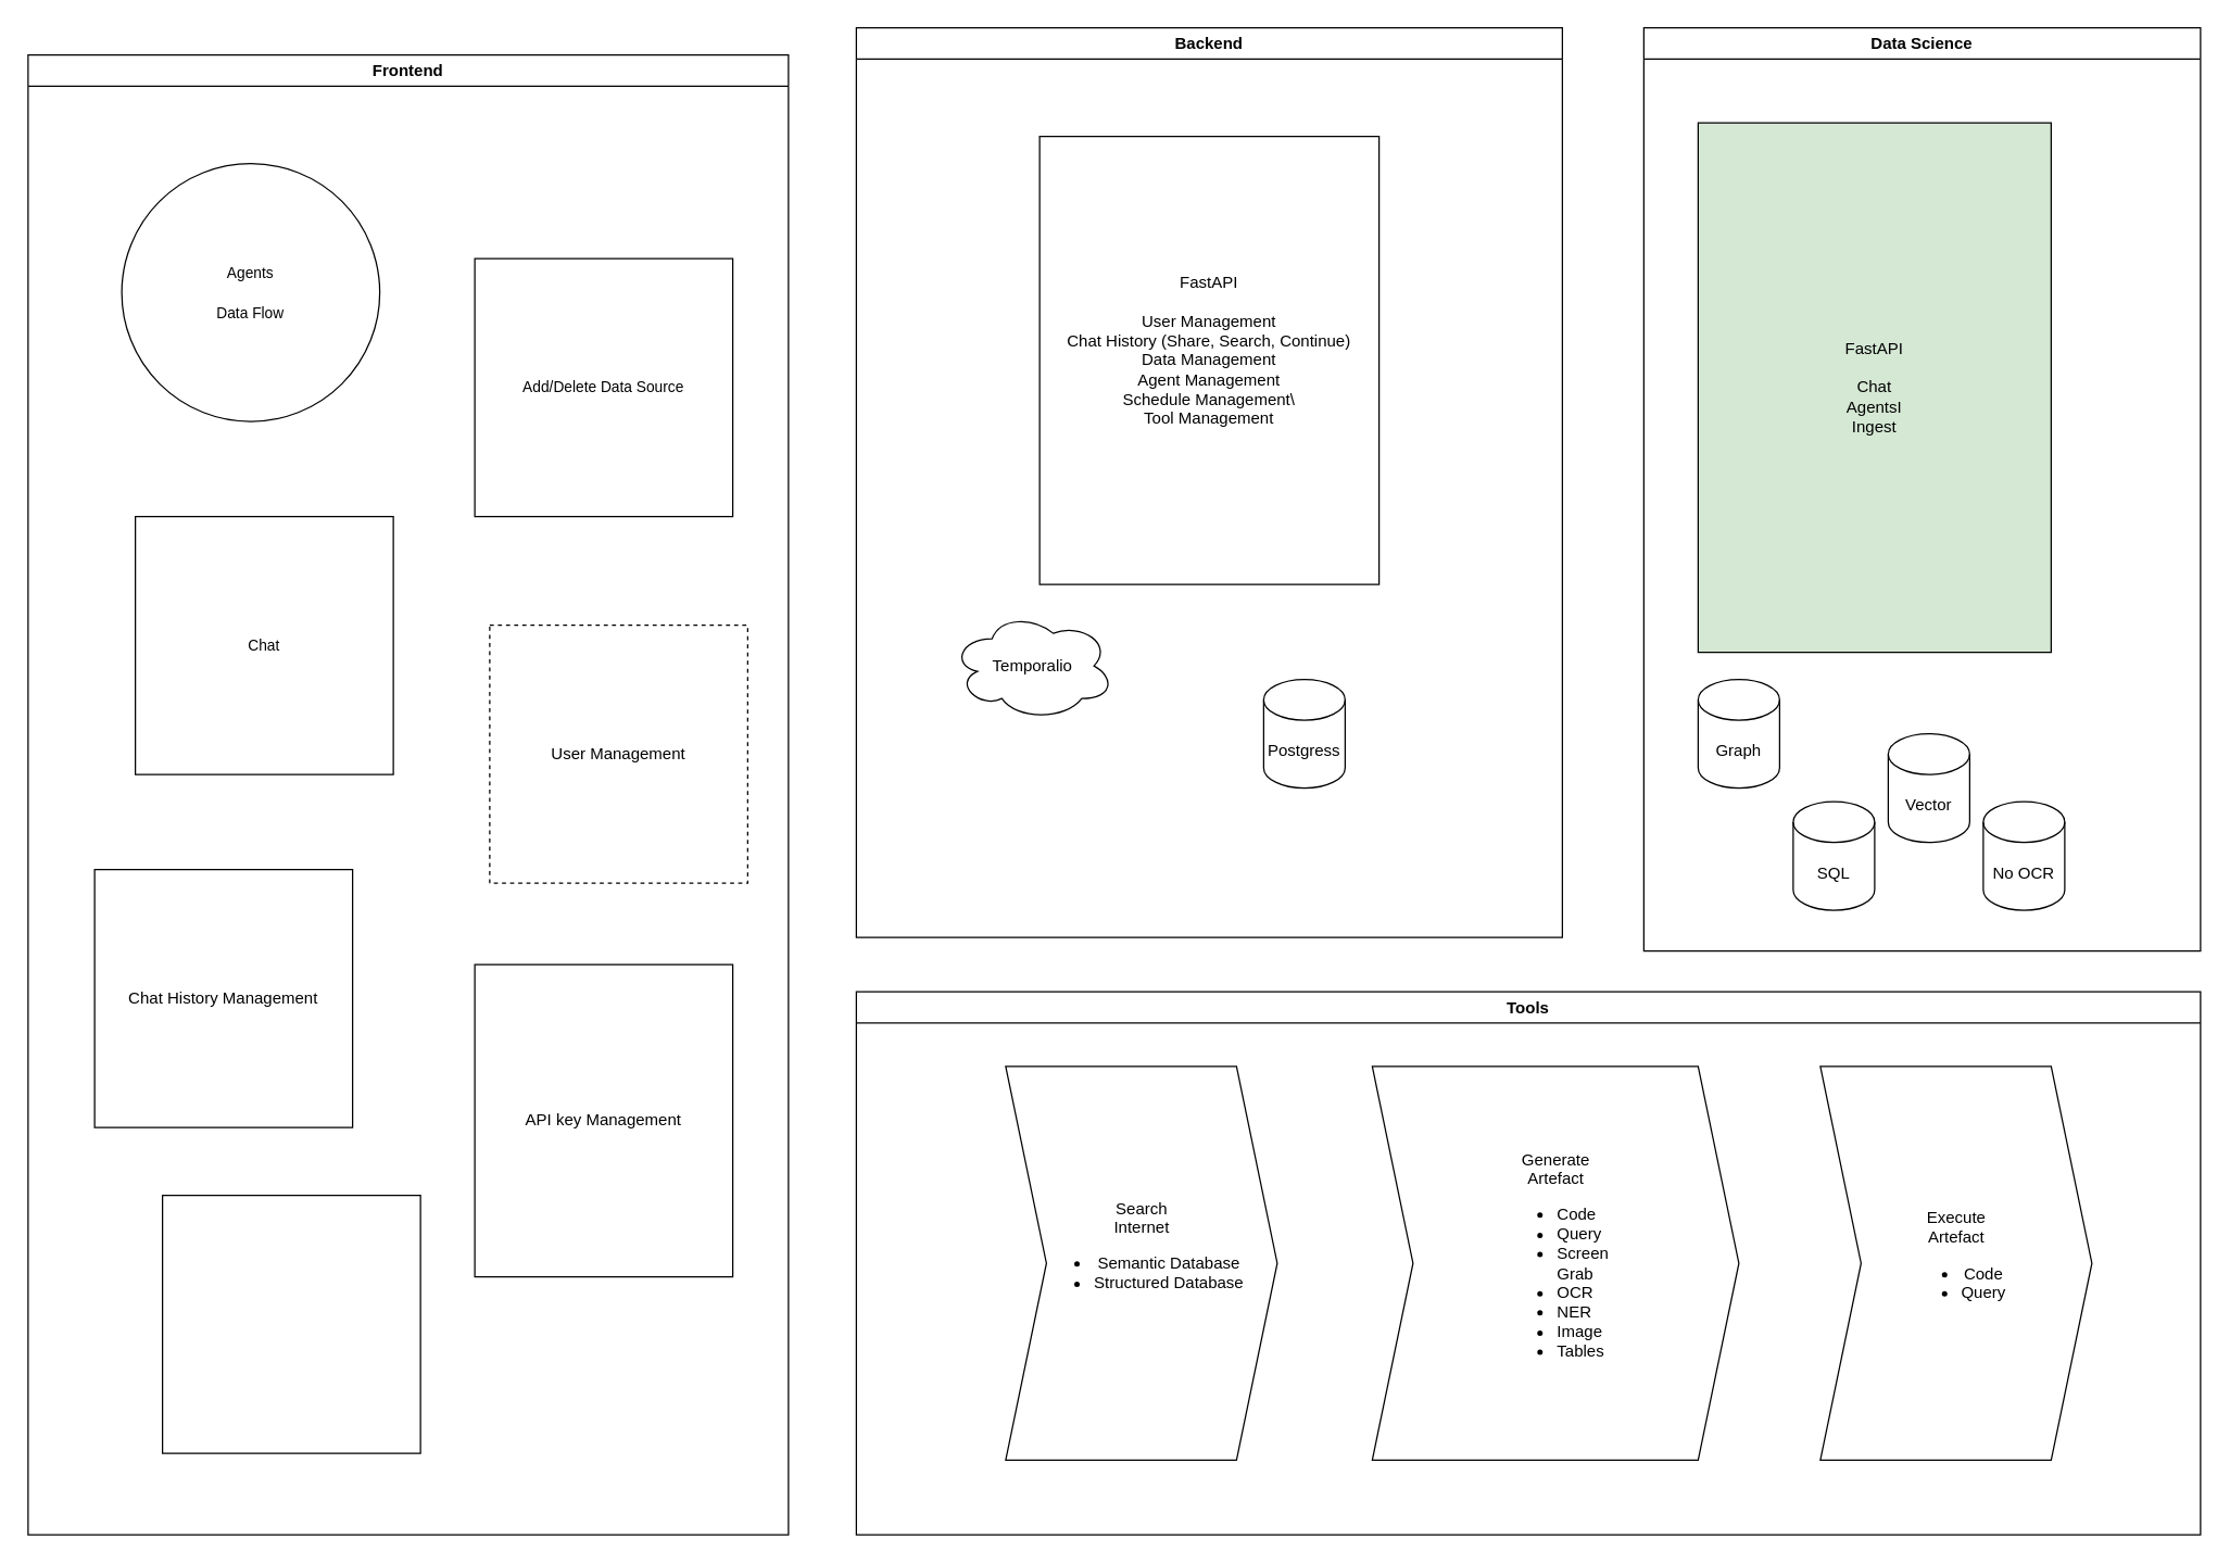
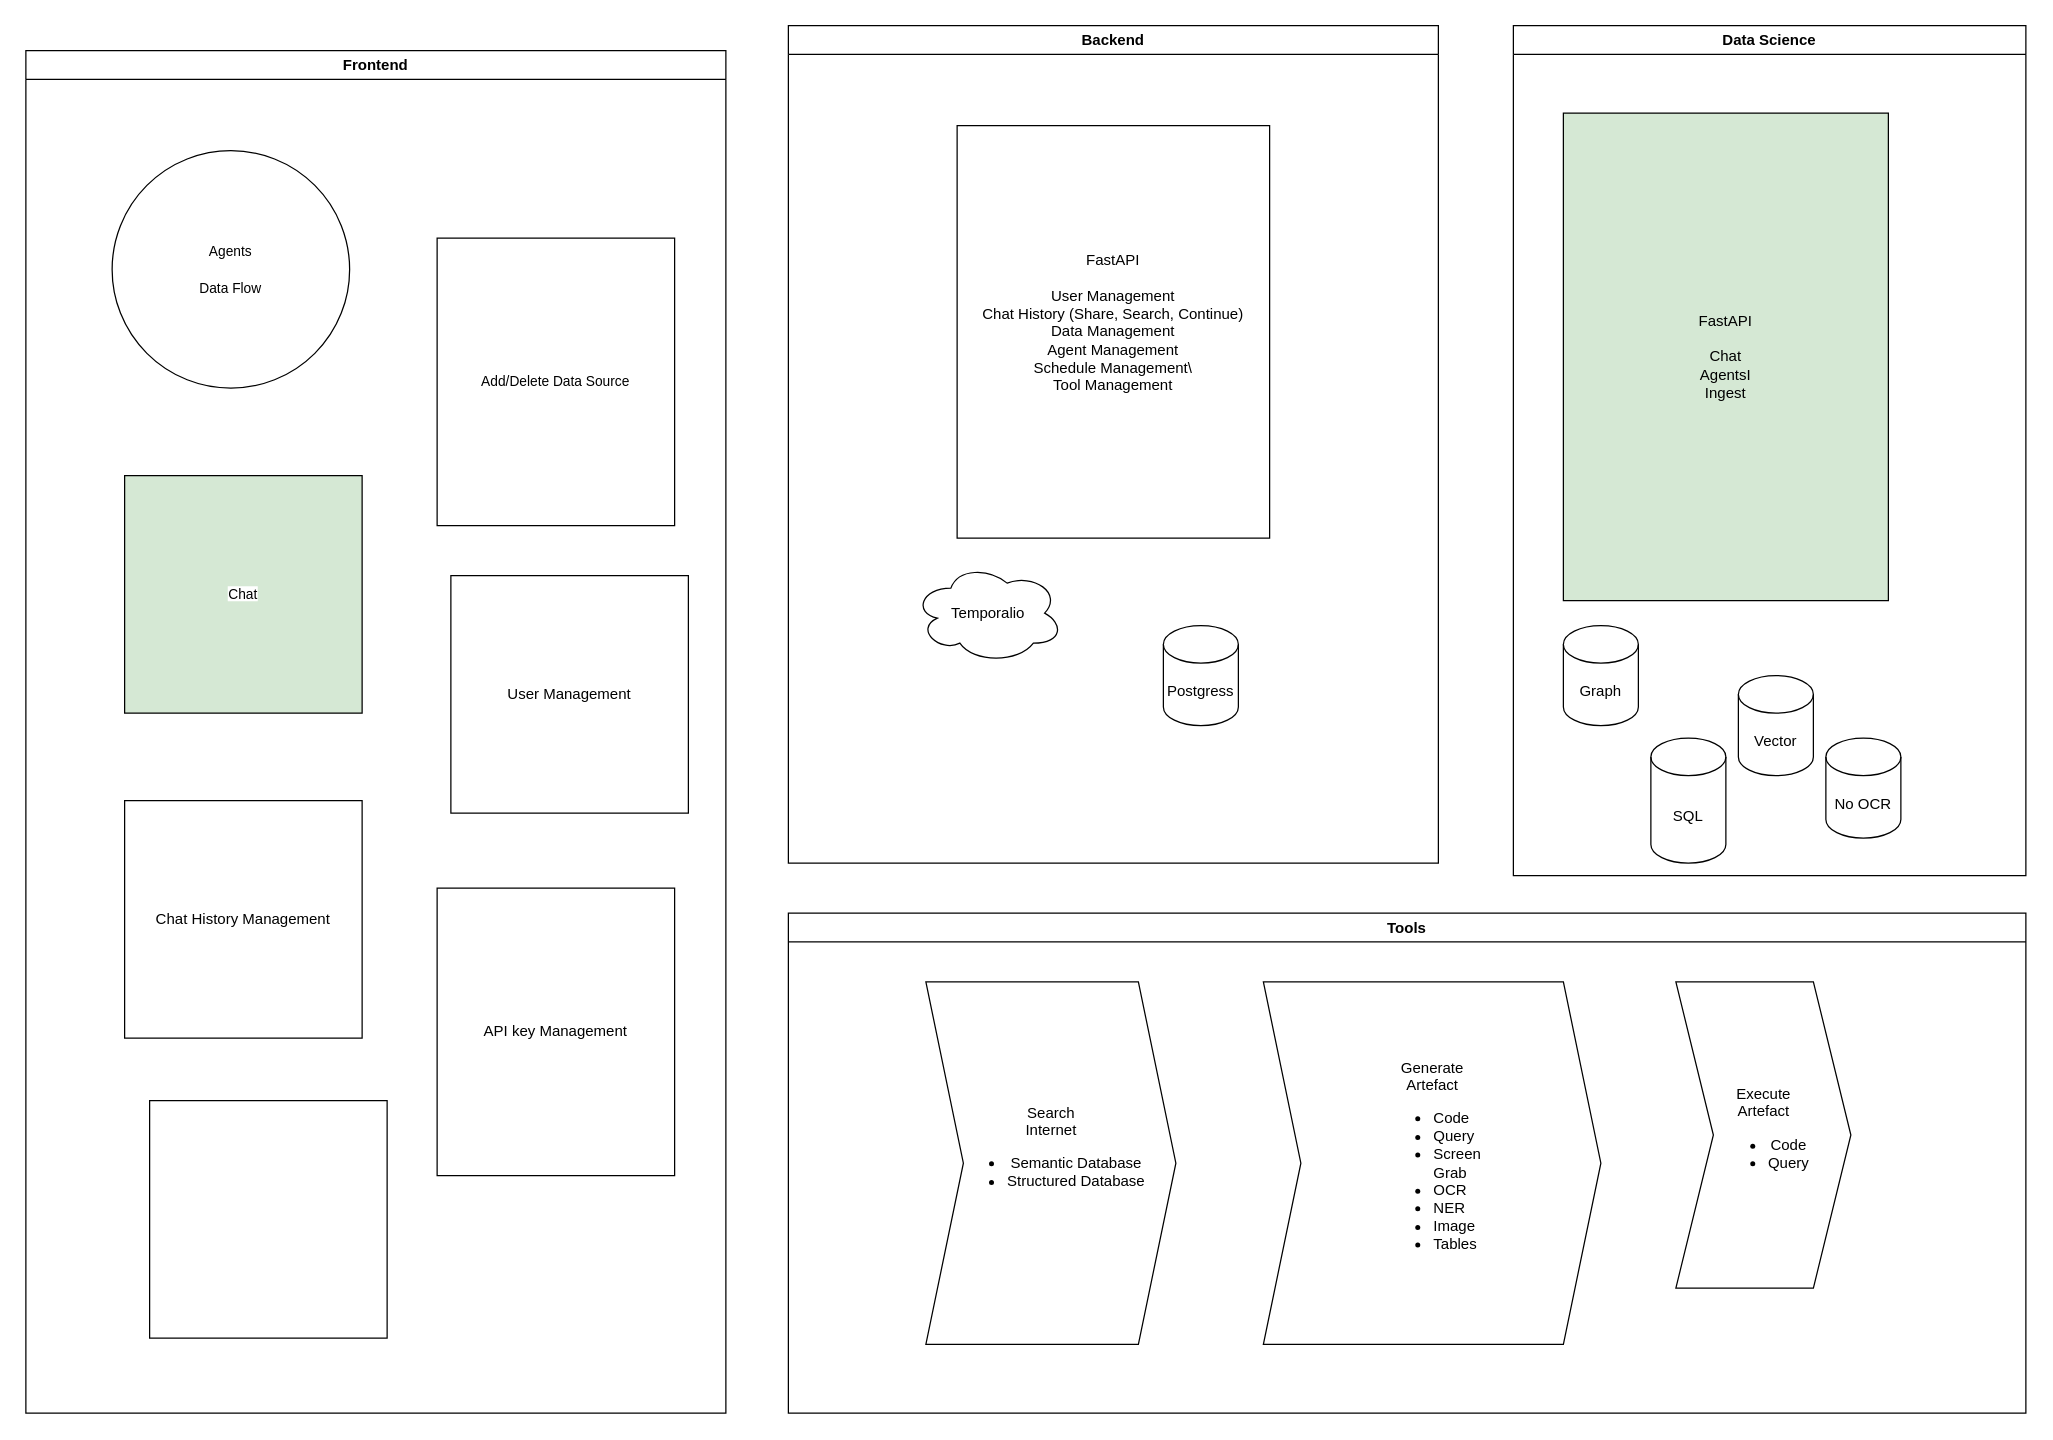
  <mxCell id="0" />
  <mxCell id="1" parent="0" />
  <mxCell id="2" value="" style="group" vertex="1" connectable="0" parent="1"><mxGeometry x="1280" y="20" width="340" height="680" as="geometry" /></mxCell>
  <mxCell id="3" value="Data Science" style="swimlane;whiteSpace=wrap;html=1;" vertex="1" parent="2"><mxGeometry x="-70" width="410" height="680" as="geometry"><mxRectangle width="110" height="30" as="alternateBounds" /></mxGeometry></mxCell>
  <mxCell id="4" value="Graph" style="shape=cylinder3;whiteSpace=wrap;html=1;boundedLbl=1;backgroundOutline=1;size=15;" vertex="1" parent="3"><mxGeometry x="40" y="480" width="60" height="80" as="geometry" /></mxCell>
  <mxCell id="5" value="&lt;div&gt;FastAPI&lt;/div&gt;&lt;div&gt;&lt;br&gt;&lt;/div&gt;Chat&lt;div&gt;Agents&lt;span style=&quot;background-color: initial;&quot;&gt;I&lt;/span&gt;&lt;/div&gt;&lt;div&gt;&lt;span style=&quot;background-color: initial;&quot;&gt;Ingest&lt;/span&gt;&lt;/div&gt;" style="rounded=0;whiteSpace=wrap;html=1;fillColor=#d5e8d4;" vertex="1" parent="3"><mxGeometry x="40" y="70" width="260" height="390" as="geometry" /></mxCell>
- <mxCell id="6" value="SQL" style="shape=cylinder3;whiteSpace=wrap;html=1;boundedLbl=1;backgroundOutline=1;size=15;" vertex="1" parent="3"><mxGeometry x="110" y="570" width="60" height="80" as="geometry" /></mxCell>
+ <mxCell id="6" value="SQL" style="shape=cylinder3;whiteSpace=wrap;html=1;boundedLbl=1;backgroundOutline=1;size=15;" vertex="1" parent="3"><mxGeometry x="110" y="570" width="60" height="100" as="geometry" /></mxCell>
  <mxCell id="7" value="No OCR" style="shape=cylinder3;whiteSpace=wrap;html=1;boundedLbl=1;backgroundOutline=1;size=15;" vertex="1" parent="3"><mxGeometry x="250" y="570" width="60" height="80" as="geometry" /></mxCell>
  <mxCell id="8" value="Vector" style="shape=cylinder3;whiteSpace=wrap;html=1;boundedLbl=1;backgroundOutline=1;size=15;" vertex="1" parent="3"><mxGeometry x="180" y="520" width="60" height="80" as="geometry" /></mxCell>
  <mxCell id="9" value="Backend" style="swimlane;whiteSpace=wrap;html=1;" vertex="1" parent="1"><mxGeometry x="630" y="20" width="520" height="670" as="geometry" /></mxCell>
  <mxCell id="10" value="Postgress" style="shape=cylinder3;whiteSpace=wrap;html=1;boundedLbl=1;backgroundOutline=1;size=15;" vertex="1" parent="9"><mxGeometry x="300" y="480" width="60" height="80" as="geometry" /></mxCell>
  <mxCell id="11" value="FastAPI&lt;div&gt;&lt;br&gt;&lt;/div&gt;&lt;div&gt;User Management&lt;/div&gt;&lt;div&gt;Chat History (Share, Search, Continue)&lt;/div&gt;&lt;div&gt;Data Management&lt;/div&gt;&lt;div&gt;Agent Management&lt;/div&gt;&lt;div&gt;Schedule Management\&lt;/div&gt;&lt;div&gt;Tool Management&lt;/div&gt;&lt;div&gt;&lt;div&gt;&lt;br&gt;&lt;/div&gt;&lt;/div&gt;" style="rounded=0;whiteSpace=wrap;html=1;" vertex="1" parent="9"><mxGeometry x="135" y="80" width="250" height="330" as="geometry" /></mxCell>
- <mxCell id="12" value="Temporalio" style="ellipse;shape=cloud;whiteSpace=wrap;html=1;" vertex="1" parent="9"><mxGeometry x="70" y="430" width="120" height="80" as="geometry" /></mxCell>
+ <mxCell id="12" value="Temporalio" style="ellipse;shape=cloud;whiteSpace=wrap;html=1;" vertex="1" parent="9"><mxGeometry x="100" y="430" width="120" height="80" as="geometry" /></mxCell>
  <mxCell id="13" value="Tools" style="swimlane;whiteSpace=wrap;html=1;" vertex="1" parent="1"><mxGeometry x="630" y="730" width="990" height="400" as="geometry" /></mxCell>
  <mxCell id="14" value="&lt;span style=&quot;background-color: initial;&quot;&gt;Search&lt;/span&gt;&lt;br&gt;&lt;span style=&quot;background-color: initial;&quot;&gt;Internet&lt;/span&gt;&lt;br&gt;&lt;ul&gt;&lt;li&gt;Semantic Database&lt;/li&gt;&lt;li&gt;Structured Database&lt;/li&gt;&lt;/ul&gt;&lt;div&gt;&lt;br&gt;&lt;/div&gt;" style="html=1;shadow=0;dashed=0;align=center;verticalAlign=middle;shape=mxgraph.arrows2.arrow;dy=0;dx=30;notch=30;" vertex="1" parent="13"><mxGeometry x="110" y="55" width="200" height="290" as="geometry" /></mxCell>
  <mxCell id="15" value="&lt;div style=&quot;&quot;&gt;&lt;span style=&quot;background-color: initial; text-wrap: wrap;&quot;&gt;Generate Artefact&lt;/span&gt;&lt;br&gt;&lt;ul&gt;&lt;li style=&quot;text-align: left;&quot;&gt;&lt;span style=&quot;text-wrap: wrap; background-color: initial;&quot;&gt;Code&lt;/span&gt;&lt;br&gt;&lt;/li&gt;&lt;li style=&quot;text-align: left;&quot;&gt;&lt;span style=&quot;text-wrap: wrap;&quot;&gt;Query&lt;/span&gt;&lt;/li&gt;&lt;li style=&quot;text-align: left;&quot;&gt;&lt;span style=&quot;text-wrap: wrap;&quot;&gt;Screen Grab&lt;/span&gt;&lt;/li&gt;&lt;li style=&quot;text-align: left;&quot;&gt;&lt;span style=&quot;text-wrap: wrap;&quot;&gt;OCR&lt;/span&gt;&lt;/li&gt;&lt;li style=&quot;text-align: left;&quot;&gt;&lt;span style=&quot;text-wrap: wrap;&quot;&gt;NER&lt;/span&gt;&lt;/li&gt;&lt;li style=&quot;text-align: left;&quot;&gt;&lt;span style=&quot;text-wrap: wrap;&quot;&gt;Image&lt;/span&gt;&lt;/li&gt;&lt;li style=&quot;text-align: left;&quot;&gt;&lt;span style=&quot;text-wrap: wrap;&quot;&gt;Tables&lt;/span&gt;&lt;/li&gt;&lt;/ul&gt;&lt;/div&gt;" style="html=1;shadow=0;dashed=0;align=center;verticalAlign=middle;shape=mxgraph.arrows2.arrow;dy=0;dx=30;notch=30;" vertex="1" parent="13"><mxGeometry x="380" y="55" width="270" height="290" as="geometry" /></mxCell>
- <mxCell id="16" value="&lt;span style=&quot;text-wrap: wrap; background-color: initial;&quot;&gt;Execute Artefact&lt;/span&gt;&lt;ul&gt;&lt;li&gt;&lt;span style=&quot;text-wrap: wrap;&quot;&gt;Code&lt;/span&gt;&lt;/li&gt;&lt;li&gt;&lt;span style=&quot;text-wrap: wrap;&quot;&gt;Query&lt;/span&gt;&lt;/li&gt;&lt;/ul&gt;" style="html=1;shadow=0;dashed=0;align=center;verticalAlign=middle;shape=mxgraph.arrows2.arrow;dy=0;dx=30;notch=30;" vertex="1" parent="13"><mxGeometry x="710" y="55" width="200" height="290" as="geometry" /></mxCell>
+ <mxCell id="16" value="&lt;span style=&quot;text-wrap: wrap; background-color: initial;&quot;&gt;Execute Artefact&lt;/span&gt;&lt;ul&gt;&lt;li&gt;&lt;span style=&quot;text-wrap: wrap;&quot;&gt;Code&lt;/span&gt;&lt;/li&gt;&lt;li&gt;&lt;span style=&quot;text-wrap: wrap;&quot;&gt;Query&lt;/span&gt;&lt;/li&gt;&lt;/ul&gt;" style="html=1;shadow=0;dashed=0;align=center;verticalAlign=middle;shape=mxgraph.arrows2.arrow;dy=0;dx=30;notch=30;" vertex="1" parent="13"><mxGeometry x="710" y="55" width="140" height="245" as="geometry" /></mxCell>
  <mxCell id="17" value="Frontend" style="swimlane;whiteSpace=wrap;html=1;" vertex="1" parent="1"><mxGeometry x="20" y="40" width="560" height="1090" as="geometry" /></mxCell>
  <mxCell id="18" value="&lt;span style=&quot;font-size: 11px; text-wrap: nowrap; background-color: rgb(255, 255, 255);&quot;&gt;Agents&lt;/span&gt;&lt;div&gt;&lt;span style=&quot;font-size: 11px; text-wrap: nowrap; background-color: rgb(255, 255, 255);&quot;&gt;&lt;br&gt;&lt;/span&gt;&lt;/div&gt;&lt;div&gt;&lt;span style=&quot;font-size: 11px; text-wrap: nowrap; background-color: rgb(255, 255, 255);&quot;&gt;Data Flow&lt;/span&gt;&lt;/div&gt;" style="ellipse;whiteSpace=wrap;html=1;aspect=fixed;" vertex="1" parent="17"><mxGeometry x="69" y="80" width="190" height="190" as="geometry" /></mxCell>
- <mxCell id="19" value="Chat History Management" style="whiteSpace=wrap;html=1;aspect=fixed;" vertex="1" parent="17"><mxGeometry x="49" y="600" width="190" height="190" as="geometry" /></mxCell>
- <mxCell id="20" value="&lt;br&gt;&lt;span style=&quot;color: rgb(0, 0, 0); font-family: Helvetica; font-size: 11px; font-style: normal; font-variant-ligatures: normal; font-variant-caps: normal; font-weight: 400; letter-spacing: normal; orphans: 2; text-align: center; text-indent: 0px; text-transform: none; widows: 2; word-spacing: 0px; -webkit-text-stroke-width: 0px; white-space: nowrap; background-color: rgb(255, 255, 255); text-decoration-thickness: initial; text-decoration-style: initial; text-decoration-color: initial; display: inline !important; float: none;&quot;&gt;Chat&lt;/span&gt;&lt;div&gt;&lt;br/&gt;&lt;/div&gt;" style="whiteSpace=wrap;html=1;aspect=fixed;" vertex="1" parent="17"><mxGeometry x="79" y="340" width="190" height="190" as="geometry" /></mxCell>
- <mxCell id="21" value="User Management" style="whiteSpace=wrap;html=1;aspect=fixed;dashed=1;" vertex="1" parent="17"><mxGeometry x="340" y="420" width="190" height="190" as="geometry" /></mxCell>
- <mxCell id="22" value="&lt;span style=&quot;font-size: 11px; text-wrap: nowrap; background-color: rgb(255, 255, 255);&quot;&gt;Add/Delete Data Source&lt;/span&gt;" style="whiteSpace=wrap;html=1;aspect=fixed;" vertex="1" parent="17"><mxGeometry x="329" y="150" width="190" height="190" as="geometry" /></mxCell>
+ <mxCell id="19" value="Chat History Management" style="whiteSpace=wrap;html=1;aspect=fixed;" vertex="1" parent="17"><mxGeometry x="79" y="600" width="190" height="190" as="geometry" /></mxCell>
+ <mxCell id="20" value="&lt;br&gt;&lt;span style=&quot;color: rgb(0, 0, 0); font-family: Helvetica; font-size: 11px; font-style: normal; font-variant-ligatures: normal; font-variant-caps: normal; font-weight: 400; letter-spacing: normal; orphans: 2; text-align: center; text-indent: 0px; text-transform: none; widows: 2; word-spacing: 0px; -webkit-text-stroke-width: 0px; white-space: nowrap; background-color: rgb(255, 255, 255); text-decoration-thickness: initial; text-decoration-style: initial; text-decoration-color: initial; display: inline !important; float: none;&quot;&gt;Chat&lt;/span&gt;&lt;div&gt;&lt;br/&gt;&lt;/div&gt;" style="whiteSpace=wrap;html=1;aspect=fixed;fillColor=#d5e8d4;" vertex="1" parent="17"><mxGeometry x="79" y="340" width="190" height="190" as="geometry" /></mxCell>
+ <mxCell id="21" value="User Management" style="whiteSpace=wrap;html=1;aspect=fixed;" vertex="1" parent="17"><mxGeometry x="340" y="420" width="190" height="190" as="geometry" /></mxCell>
+ <mxCell id="22" value="&lt;span style=&quot;font-size: 11px; text-wrap: nowrap; background-color: rgb(255, 255, 255);&quot;&gt;Add/Delete Data Source&lt;/span&gt;" style="whiteSpace=wrap;html=1;aspect=fixed;" vertex="1" parent="17"><mxGeometry x="329" y="150" width="190" height="230" as="geometry" /></mxCell>
  <mxCell id="23" value="API key Management" style="whiteSpace=wrap;html=1;aspect=fixed;" vertex="1" parent="17"><mxGeometry x="329" y="670" width="190" height="230" as="geometry" /></mxCell>
  <mxCell id="24" value="" style="whiteSpace=wrap;html=1;aspect=fixed;" vertex="1" parent="17"><mxGeometry x="99" y="840" width="190" height="190" as="geometry" /></mxCell>
